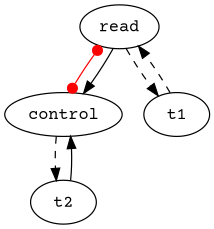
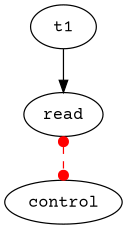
  digraph {
    fontname="Courier Prime"
    node [fontname="Courier Prime"]
    edge [fontname="Courier Prime"]
    read
    control
    t1
-   t2
-   read -> control [arrowhead=dot arrowtail=dot color=red dir=both]
-   read -> control
-   read -> t1 [style=dashed]
-   control -> t2 [style=dashed]
-   t1 -> read [style=dashed]
-   t2 -> control
+   read -> control [arrowhead=dot arrowtail=dot color=red dir=both style=dashed]
+   t1 -> read
  }
